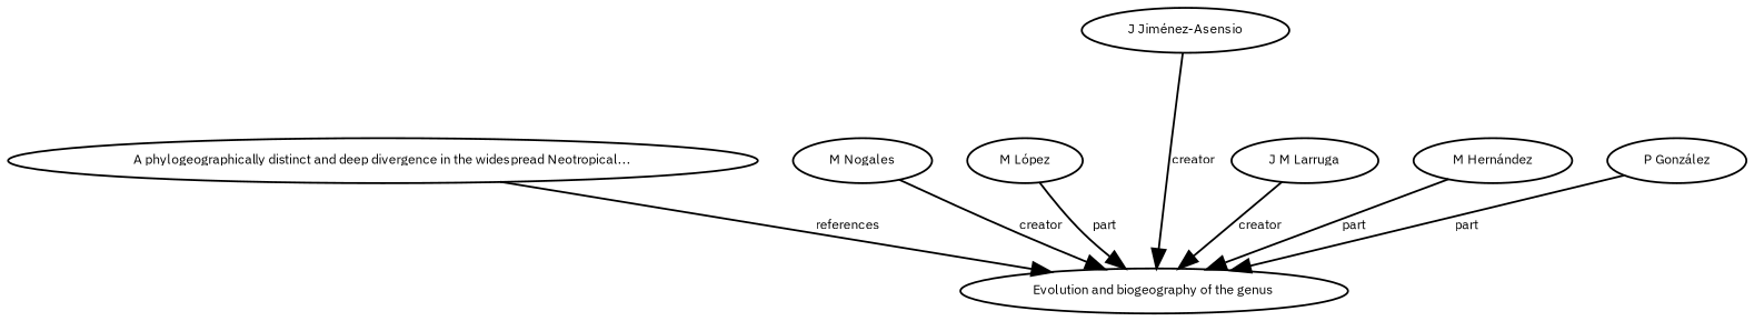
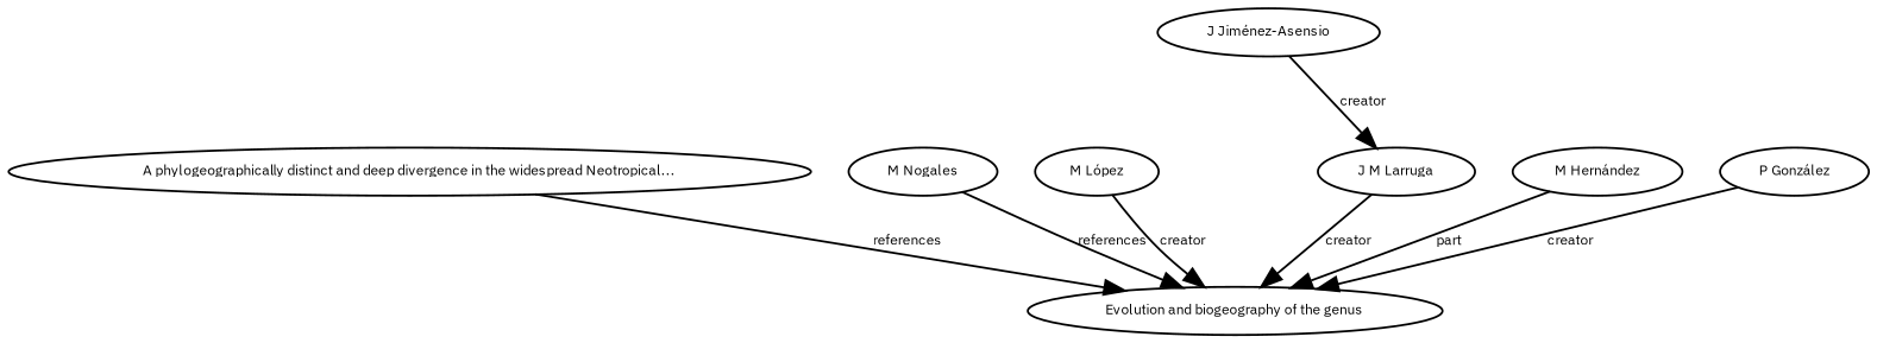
  digraph {
    fontname="IBM Plex Sans"
    node [fontname="IBM Plex Sans" fontsize=7]
    edge [fontname="IBM Plex Sans" fontsize=7]
    n1 [height=0.27433100247 label="Evolution and biogeography of the genus" width=0.27433100247]
    n2 [height=0.27433100247 label="A phylogeographically distinct and deep divergence in the widespread Neotropical..." width=0.27433100247]
    n3 [height=0.27433100247 label="M Nogales" width=0.27433100247]
    n4 [height=0.27433100247 label="M López" width=0.27433100247]
    n5 [height=0.27433100247 label="J Jiménez-Asensio" width=0.27433100247]
    n6 [height=0.27433100247 label="J M Larruga" width=0.27433100247]
    n7 [height=0.27433100247 label="M Hernández" width=0.27433100247]
    n8 [height=0.27433100247 label="P González" width=0.27433100247]
    n2 -> n1 [label=references]
-   n3 -> n1 [label=creator]
-   n4 -> n1 [label=part]
-   n5 -> n1 [label=creator]
+   n3 -> n1 [label=references]
+   n4 -> n1 [label=creator]
+   n5 -> n6 [label=creator]
    n6 -> n1 [label=creator]
    n7 -> n1 [label=part]
-   n8 -> n1 [label=part]
+   n8 -> n1 [label=creator]
  }
